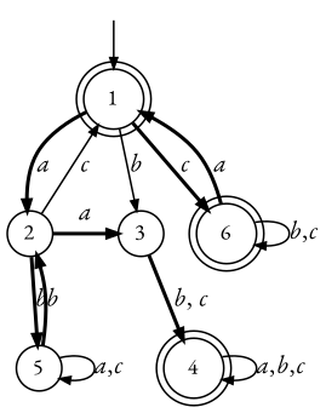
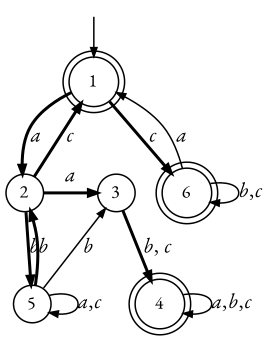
  digraph {
    fontname="EB Garamond"
    ranksep=0.35
    node [fixedsize=true fontname="EB Garamond" fontsize=12 shape=doublecircle]
    edge [arrowsize=0.6 fontname="EB Garamond"]
    1 [width=0.35]
    2 [shape=circle width=0.35]
    3 [shape=circle width=0.35]
    6 [width=0.35]
    4 [width=0.35]
    5 [shape=circle width=0.35]
    "" [height=0.1 shape=none width=0.1]
    subgraph sub_1 {
      rank=0
      1
    }
    subgraph sub_2 {
      rank=same
      2
      3
      6
    }
    subgraph sub_3 {
      rank=same
      4
      5
    }
    1 -> 2 [label=<<i>a</i>> style=bold]
-   1 -> 3 [label=<<i>b</i>>]
+   5 -> 3 [label=<<i>b</i>>]
    1 -> 6 [label=<<i>c</i>> style=bold]
-   2 -> 1 [label=<<i>c</i>>]
+   2 -> 1 [label=<<i>c</i>> style=bold]
    2 -> 3 [label=<<i>a</i>> style=bold]
    2 -> 5 [label=<<i>b</i>> style=bold]
    3 -> 4 [label=<<i>b</i>, <i>c</i>> style=bold]
-   6 -> 1 [constraint=false label=<<i>a</i>> style=bold]
+   6 -> 1 [constraint=false label=<<i>a</i>>]
    6 -> 6 [label=<<i>b</i>,<i>c</i>>]
    4 -> 4 [label=<<i>a</i>,<i>b</i>,<i>c</i>>]
    5 -> 2 [constraint=false label=<<i>b</i>> style=bold]
    5 -> 5 [label=<<i>a</i>,<i>c</i>>]
    "" -> 1
  }
